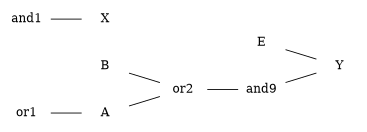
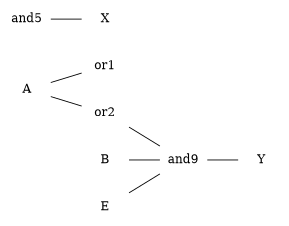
  digraph {
    rankdir=LR
    node [shape=plaintext]
    edge [arrowhead=plain]
    A
    or1
    or2
    n4 [label=and9]
-   and1
+   and1 [label=and5]
    X
    B
    Y
    E
-   or1 -> A
+   A -> or1
    A -> or2
    or2 -> n4
    n4 -> Y
    and1 -> X
-   B -> or2
-   E -> Y
+   B -> n4
+   E -> n4
  }
